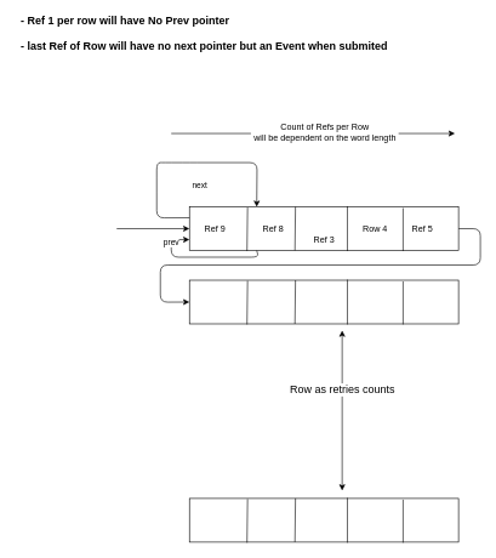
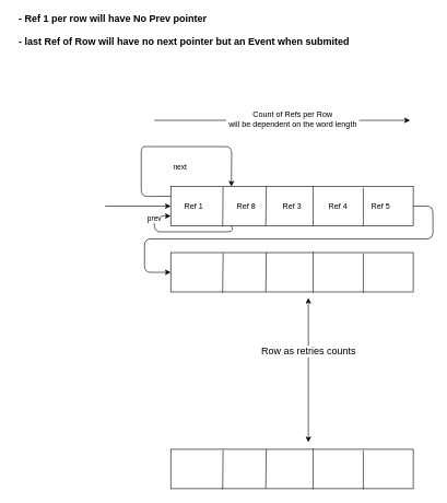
  <mxCell id="0" />
  <mxCell id="1" parent="0" />
  <mxCell id="2" style="edgeStyle=none;html=1;exitX=1;exitY=0.5;exitDx=0;exitDy=0;entryX=0;entryY=0.5;entryDx=0;entryDy=0;" edge="1" parent="1" source="3" target="8"><mxGeometry relative="1" as="geometry"><Array as="points"><mxPoint x="660" y="313.84" /><mxPoint x="660" y="363.84" /><mxPoint x="220" y="363.84" /><mxPoint x="220" y="414.84" /></Array></mxGeometry></mxCell>
  <mxCell id="3" value="" style="whiteSpace=wrap;html=1;" vertex="1" parent="1"><mxGeometry x="260" y="283.84" width="370" height="60" as="geometry" /></mxCell>
  <mxCell id="4" value="" style="endArrow=none;html=1;entryX=0.216;entryY=0.014;entryDx=0;entryDy=0;entryPerimeter=0;exitX=0.214;exitY=1.014;exitDx=0;exitDy=0;exitPerimeter=0;" edge="1" parent="1" source="3" target="3"><mxGeometry width="50" height="50" relative="1" as="geometry"><mxPoint x="490" y="413.84" as="sourcePoint" /><mxPoint x="540" y="363.84" as="targetPoint" /></mxGeometry></mxCell>
  <mxCell id="5" value="" style="endArrow=none;html=1;entryX=0.394;entryY=0;entryDx=0;entryDy=0;entryPerimeter=0;exitX=0.392;exitY=1;exitDx=0;exitDy=0;exitPerimeter=0;" edge="1" parent="1" source="3" target="3"><mxGeometry width="50" height="50" relative="1" as="geometry"><mxPoint x="461" y="343.84" as="sourcePoint" /><mxPoint x="400" y="283.84" as="targetPoint" /></mxGeometry></mxCell>
  <mxCell id="6" value="" style="endArrow=none;html=1;entryX=0.587;entryY=-0.014;entryDx=0;entryDy=0;entryPerimeter=0;exitX=0.587;exitY=1.014;exitDx=0;exitDy=0;exitPerimeter=0;" edge="1" parent="1" source="3" target="3"><mxGeometry width="50" height="50" relative="1" as="geometry"><mxPoint x="559" y="343.84" as="sourcePoint" /><mxPoint x="469.5" y="283.84" as="targetPoint" /></mxGeometry></mxCell>
  <mxCell id="7" value="" style="endArrow=none;html=1;entryX=0.794;entryY=0.028;entryDx=0;entryDy=0;entryPerimeter=0;exitX=0.794;exitY=1.014;exitDx=0;exitDy=0;exitPerimeter=0;" edge="1" parent="1" source="3" target="3"><mxGeometry width="50" height="50" relative="1" as="geometry"><mxPoint x="665" y="343.84" as="sourcePoint" /><mxPoint x="610" y="284.68" as="targetPoint" /></mxGeometry></mxCell>
  <mxCell id="8" value="" style="whiteSpace=wrap;html=1;" vertex="1" parent="1"><mxGeometry x="260" y="384.68" width="370" height="60" as="geometry" /></mxCell>
  <mxCell id="9" value="" style="endArrow=none;html=1;entryX=0.216;entryY=0.014;entryDx=0;entryDy=0;entryPerimeter=0;exitX=0.214;exitY=1.014;exitDx=0;exitDy=0;exitPerimeter=0;" edge="1" parent="1" source="8" target="8"><mxGeometry width="50" height="50" relative="1" as="geometry"><mxPoint x="490" y="514.68" as="sourcePoint" /><mxPoint x="540" y="464.68" as="targetPoint" /></mxGeometry></mxCell>
  <mxCell id="10" value="" style="endArrow=none;html=1;entryX=0.394;entryY=0;entryDx=0;entryDy=0;entryPerimeter=0;exitX=0.392;exitY=1;exitDx=0;exitDy=0;exitPerimeter=0;" edge="1" parent="1" source="8" target="8"><mxGeometry width="50" height="50" relative="1" as="geometry"><mxPoint x="461" y="444.68" as="sourcePoint" /><mxPoint x="400" y="384.68" as="targetPoint" /></mxGeometry></mxCell>
  <mxCell id="11" value="" style="endArrow=none;html=1;entryX=0.587;entryY=-0.014;entryDx=0;entryDy=0;entryPerimeter=0;exitX=0.587;exitY=1.014;exitDx=0;exitDy=0;exitPerimeter=0;" edge="1" parent="1" source="8" target="8"><mxGeometry width="50" height="50" relative="1" as="geometry"><mxPoint x="559" y="444.68" as="sourcePoint" /><mxPoint x="469.5" y="384.68" as="targetPoint" /></mxGeometry></mxCell>
  <mxCell id="12" value="" style="endArrow=none;html=1;entryX=0.794;entryY=0.028;entryDx=0;entryDy=0;entryPerimeter=0;exitX=0.794;exitY=1.014;exitDx=0;exitDy=0;exitPerimeter=0;" edge="1" parent="1" source="8" target="8"><mxGeometry width="50" height="50" relative="1" as="geometry"><mxPoint x="665" y="444.68" as="sourcePoint" /><mxPoint x="610" y="385.52" as="targetPoint" /></mxGeometry></mxCell>
  <mxCell id="13" value="" style="whiteSpace=wrap;html=1;" vertex="1" parent="1"><mxGeometry x="260" y="684.68" width="370" height="60" as="geometry" /></mxCell>
  <mxCell id="14" value="" style="endArrow=none;html=1;entryX=0.216;entryY=0.014;entryDx=0;entryDy=0;entryPerimeter=0;exitX=0.214;exitY=1.014;exitDx=0;exitDy=0;exitPerimeter=0;" edge="1" parent="1" source="13" target="13"><mxGeometry width="50" height="50" relative="1" as="geometry"><mxPoint x="490" y="814.68" as="sourcePoint" /><mxPoint x="540" y="764.68" as="targetPoint" /></mxGeometry></mxCell>
  <mxCell id="15" value="" style="endArrow=none;html=1;entryX=0.394;entryY=0;entryDx=0;entryDy=0;entryPerimeter=0;exitX=0.392;exitY=1;exitDx=0;exitDy=0;exitPerimeter=0;" edge="1" parent="1" source="13" target="13"><mxGeometry width="50" height="50" relative="1" as="geometry"><mxPoint x="461" y="744.68" as="sourcePoint" /><mxPoint x="400" y="684.68" as="targetPoint" /></mxGeometry></mxCell>
  <mxCell id="16" value="" style="endArrow=none;html=1;entryX=0.587;entryY=-0.014;entryDx=0;entryDy=0;entryPerimeter=0;exitX=0.587;exitY=1.014;exitDx=0;exitDy=0;exitPerimeter=0;" edge="1" parent="1" source="13" target="13"><mxGeometry width="50" height="50" relative="1" as="geometry"><mxPoint x="559" y="744.68" as="sourcePoint" /><mxPoint x="469.5" y="684.68" as="targetPoint" /></mxGeometry></mxCell>
  <mxCell id="17" value="" style="endArrow=none;html=1;entryX=0.794;entryY=0.028;entryDx=0;entryDy=0;entryPerimeter=0;exitX=0.794;exitY=1.014;exitDx=0;exitDy=0;exitPerimeter=0;" edge="1" parent="1" source="13" target="13"><mxGeometry width="50" height="50" relative="1" as="geometry"><mxPoint x="665" y="744.68" as="sourcePoint" /><mxPoint x="610" y="685.52" as="targetPoint" /></mxGeometry></mxCell>
  <mxCell id="18" value="" style="endArrow=classic;startArrow=classic;html=1;" edge="1" parent="1"><mxGeometry width="50" height="50" relative="1" as="geometry"><mxPoint x="470" y="673.84" as="sourcePoint" /><mxPoint x="470" y="453.84" as="targetPoint" /></mxGeometry></mxCell>
  <mxCell id="19" value="Row as retries counts" style="edgeLabel;html=1;align=center;verticalAlign=middle;resizable=0;points=[];fontSize=15;" vertex="1" connectable="0" parent="18"><mxGeometry x="0.254" y="1" relative="1" as="geometry"><mxPoint y="-1" as="offset" /></mxGeometry></mxCell>
  <mxCell id="20" value="" style="endArrow=classic;html=1;entryX=0;entryY=0.5;entryDx=0;entryDy=0;" edge="1" parent="1" target="3"><mxGeometry width="50" height="50" relative="1" as="geometry"><mxPoint x="160" y="313.84" as="sourcePoint" /><mxPoint x="180" y="263.84" as="targetPoint" /></mxGeometry></mxCell>
  <mxCell id="21" style="edgeStyle=none;html=1;exitX=0.25;exitY=1;exitDx=0;exitDy=0;entryX=0;entryY=0.75;entryDx=0;entryDy=0;" edge="1" parent="1" source="3" target="3"><mxGeometry relative="1" as="geometry"><Array as="points"><mxPoint x="355" y="353" /><mxPoint x="235" y="353" /><mxPoint x="235" y="329" /></Array></mxGeometry></mxCell>
  <mxCell id="22" value="prev" style="edgeLabel;html=1;align=center;verticalAlign=middle;resizable=0;points=[];" vertex="1" connectable="0" parent="21"><mxGeometry x="0.679" y="1" relative="1" as="geometry"><mxPoint as="offset" /></mxGeometry></mxCell>
  <mxCell id="23" style="edgeStyle=none;html=1;exitX=0;exitY=0.25;exitDx=0;exitDy=0;entryX=0.25;entryY=0;entryDx=0;entryDy=0;" edge="1" parent="1" source="3" target="3"><mxGeometry relative="1" as="geometry"><Array as="points"><mxPoint x="215" y="299" /><mxPoint x="215" y="253" /><mxPoint x="215" y="223" /><mxPoint x="225" y="223" /><mxPoint x="260" y="223" /><mxPoint x="353" y="223" /></Array></mxGeometry></mxCell>
  <mxCell id="24" value="next" style="edgeLabel;html=1;align=center;verticalAlign=middle;resizable=0;points=[];" vertex="1" connectable="0" parent="23"><mxGeometry x="0.124" relative="1" as="geometry"><mxPoint y="30" as="offset" /></mxGeometry></mxCell>
- <mxCell id="25" value="Ref 9" style="text;html=1;resizable=0;autosize=1;align=center;verticalAlign=middle;points=[];fillColor=none;strokeColor=none;rounded=0;" vertex="1" parent="1"><mxGeometry x="275" y="303.84" width="40" height="20" as="geometry" /></mxCell>
+ <mxCell id="25" value="Ref 1" style="text;html=1;resizable=0;autosize=1;align=center;verticalAlign=middle;points=[];fillColor=none;strokeColor=none;rounded=0;" vertex="1" parent="1"><mxGeometry x="275" y="303.84" width="40" height="20" as="geometry" /></mxCell>
  <mxCell id="26" value="Ref 8" style="text;html=1;resizable=0;autosize=1;align=center;verticalAlign=middle;points=[];fillColor=none;strokeColor=none;rounded=0;" vertex="1" parent="1"><mxGeometry x="355" y="303.84" width="40" height="20" as="geometry" /></mxCell>
- <mxCell id="27" value="Ref 3" style="text;html=1;resizable=0;autosize=1;align=center;verticalAlign=middle;points=[];fillColor=none;strokeColor=none;rounded=0;" vertex="1" parent="1"><mxGeometry x="425" y="318.84" width="40" height="20" as="geometry" /></mxCell>
- <mxCell id="28" value="Row 4" style="text;html=1;resizable=0;autosize=1;align=center;verticalAlign=middle;points=[];fillColor=none;strokeColor=none;rounded=0;" vertex="1" parent="1"><mxGeometry x="495" y="303.84" width="40" height="20" as="geometry" /></mxCell>
+ <mxCell id="27" value="Ref 3" style="text;html=1;resizable=0;autosize=1;align=center;verticalAlign=middle;points=[];fillColor=none;strokeColor=none;rounded=0;" vertex="1" parent="1"><mxGeometry x="425" y="303.84" width="40" height="20" as="geometry" /></mxCell>
+ <mxCell id="28" value="Ref 4" style="text;html=1;resizable=0;autosize=1;align=center;verticalAlign=middle;points=[];fillColor=none;strokeColor=none;rounded=0;" vertex="1" parent="1"><mxGeometry x="495" y="303.84" width="40" height="20" as="geometry" /></mxCell>
  <mxCell id="29" value="Ref 5" style="text;html=1;resizable=0;autosize=1;align=center;verticalAlign=middle;points=[];fillColor=none;strokeColor=none;rounded=0;" vertex="1" parent="1"><mxGeometry x="560" y="303.84" width="40" height="20" as="geometry" /></mxCell>
  <mxCell id="30" value="" style="endArrow=classic;html=1;" edge="1" parent="1"><mxGeometry width="50" height="50" relative="1" as="geometry"><mxPoint x="235" y="183" as="sourcePoint" /><mxPoint x="625" y="183" as="targetPoint" /></mxGeometry></mxCell>
  <mxCell id="31" value="&lt;span style=&quot;font-size: 12px&quot;&gt;Count of Refs per Row&lt;/span&gt;&lt;br style=&quot;font-size: 12px&quot;&gt;&lt;span style=&quot;font-size: 12px&quot;&gt;&amp;nbsp;will be dependent on the word length&amp;nbsp;&lt;/span&gt;" style="edgeLabel;html=1;align=center;verticalAlign=middle;resizable=0;points=[];" vertex="1" connectable="0" parent="30"><mxGeometry x="-0.204" y="3" relative="1" as="geometry"><mxPoint x="55" as="offset" /></mxGeometry></mxCell>
  <mxCell id="32" value="&lt;div style=&quot;text-align: left ; font-size: 15px&quot;&gt;&lt;span&gt;&lt;font style=&quot;font-size: 15px&quot;&gt;&lt;b&gt;- Ref 1 per row will have No Prev pointer&amp;nbsp;&lt;/b&gt;&lt;/font&gt;&lt;/span&gt;&lt;/div&gt;&lt;div style=&quot;text-align: left ; font-size: 15px&quot;&gt;&lt;font style=&quot;font-size: 15px&quot;&gt;&lt;b&gt;&lt;br&gt;&lt;/b&gt;&lt;/font&gt;&lt;/div&gt;&lt;div style=&quot;text-align: left ; font-size: 15px&quot;&gt;&lt;span&gt;&lt;font style=&quot;font-size: 15px&quot;&gt;&lt;b&gt;- last Ref of Row will have no next pointer but an Event when submited&lt;/b&gt;&lt;/font&gt;&lt;/span&gt;&lt;/div&gt;" style="text;html=1;align=center;verticalAlign=middle;resizable=0;points=[];autosize=1;strokeColor=none;fillColor=none;" vertex="1" parent="1"><mxGeometry x="20" y="20" width="520" height="50" as="geometry" /></mxCell>
